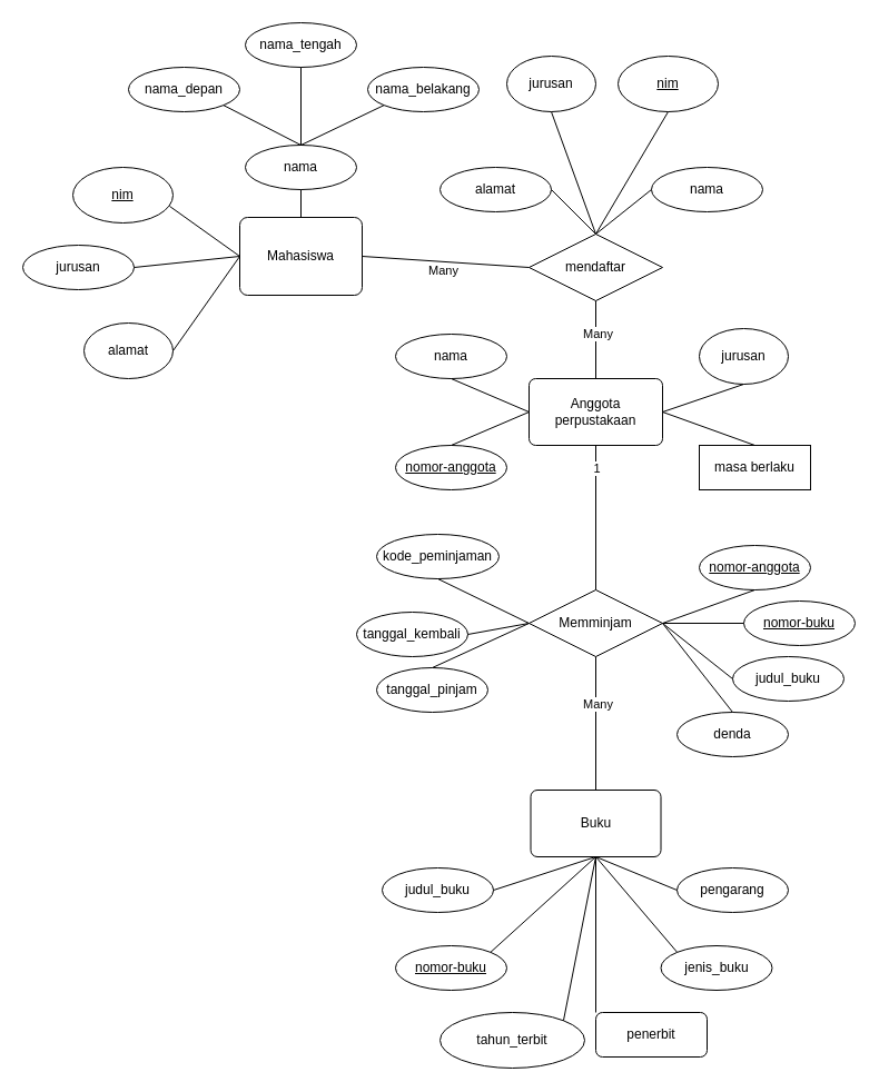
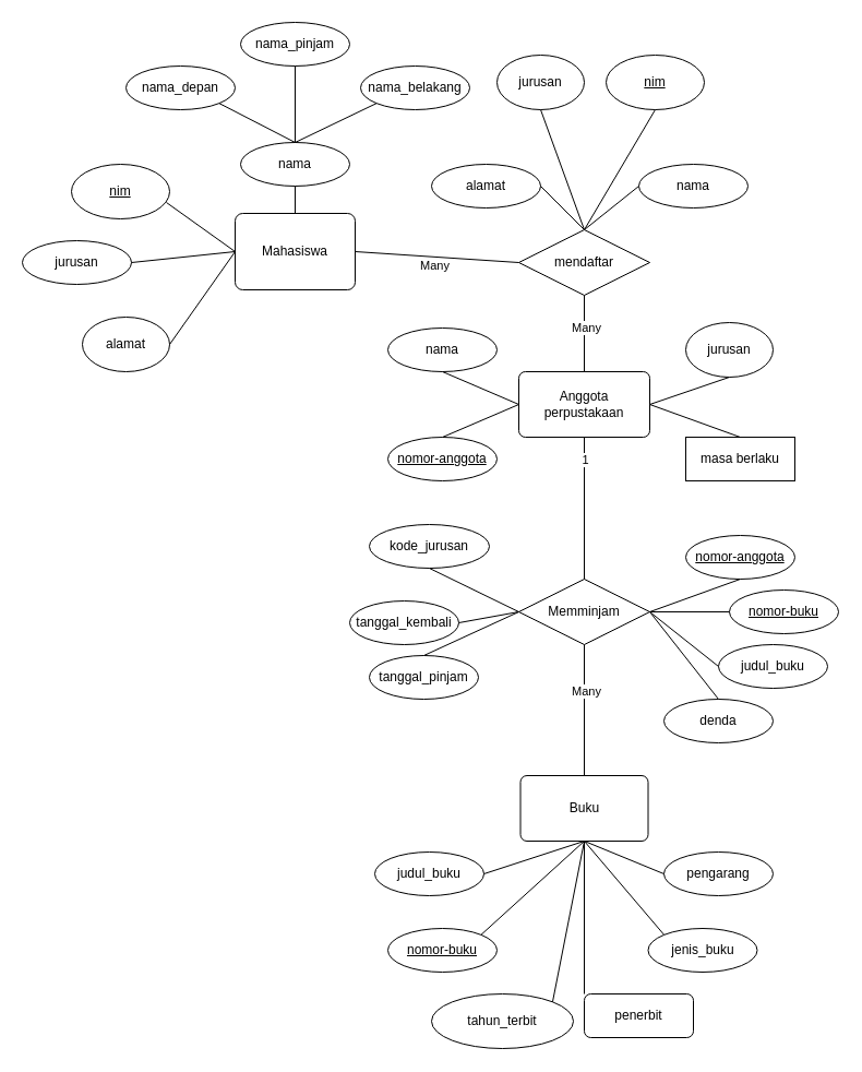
  <mxCell id="0" />
  <mxCell id="1" parent="0" />
  <mxCell id="2" value="alamat" style="ellipse;whiteSpace=wrap;html=1;align=center;" vertex="1" parent="1"><mxGeometry x="75" y="290" width="80" height="50" as="geometry" /></mxCell>
  <mxCell id="3" value="nama_depan" style="ellipse;whiteSpace=wrap;html=1;align=center;" vertex="1" parent="1"><mxGeometry x="115" y="60" width="100" height="40" as="geometry" /></mxCell>
  <mxCell id="4" value="nim" style="ellipse;whiteSpace=wrap;html=1;align=center;fontStyle=4;" vertex="1" parent="1"><mxGeometry x="65" y="150" width="90" height="50" as="geometry" /></mxCell>
- <mxCell id="5" value="nama_tengah" style="ellipse;whiteSpace=wrap;html=1;align=center;" vertex="1" parent="1"><mxGeometry x="220" y="20" width="100" height="40" as="geometry" /></mxCell>
+ <mxCell id="5" value="nama_pinjam" style="ellipse;whiteSpace=wrap;html=1;align=center;" vertex="1" parent="1"><mxGeometry x="220" y="20" width="100" height="40" as="geometry" /></mxCell>
  <mxCell id="6" value="nama_belakang" style="ellipse;whiteSpace=wrap;html=1;align=center;" vertex="1" parent="1"><mxGeometry x="330" y="60" width="100" height="40" as="geometry" /></mxCell>
  <mxCell id="7" value="jurusan" style="ellipse;whiteSpace=wrap;html=1;align=center;" vertex="1" parent="1"><mxGeometry x="20" y="220" width="100" height="40" as="geometry" /></mxCell>
  <mxCell id="8" value="" style="endArrow=none;html=1;rounded=0;entryX=0;entryY=0.5;entryDx=0;entryDy=0;exitX=0.967;exitY=0.7;exitDx=0;exitDy=0;exitPerimeter=0;" edge="1" parent="1" source="4" target="9"><mxGeometry relative="1" as="geometry"><mxPoint x="295" y="360" as="sourcePoint" /><mxPoint x="175" y="200" as="targetPoint" /></mxGeometry></mxCell>
  <mxCell id="9" value="Mahasiswa" style="rounded=1;arcSize=10;whiteSpace=wrap;html=1;align=center;" vertex="1" parent="1"><mxGeometry x="215" y="195" width="110" height="70" as="geometry" /></mxCell>
  <mxCell id="10" value="" style="endArrow=none;html=1;rounded=0;entryX=0;entryY=0.5;entryDx=0;entryDy=0;exitX=1;exitY=0.5;exitDx=0;exitDy=0;" edge="1" parent="1" source="7" target="9"><mxGeometry relative="1" as="geometry"><mxPoint x="127" y="185" as="sourcePoint" /><mxPoint x="235" y="240" as="targetPoint" /></mxGeometry></mxCell>
  <mxCell id="11" value="" style="endArrow=none;html=1;rounded=0;exitX=1;exitY=0.5;exitDx=0;exitDy=0;entryX=0;entryY=0.5;entryDx=0;entryDy=0;" edge="1" parent="1" source="2" target="9"><mxGeometry relative="1" as="geometry"><mxPoint x="135" y="250" as="sourcePoint" /><mxPoint x="235" y="230" as="targetPoint" /></mxGeometry></mxCell>
  <mxCell id="12" value="nama" style="ellipse;whiteSpace=wrap;html=1;align=center;" vertex="1" parent="1"><mxGeometry x="220" y="130" width="100" height="40" as="geometry" /></mxCell>
  <mxCell id="13" value="jurusan" style="ellipse;whiteSpace=wrap;html=1;align=center;" vertex="1" parent="1"><mxGeometry x="455" y="50" width="80" height="50" as="geometry" /></mxCell>
  <mxCell id="14" value="alamat" style="ellipse;whiteSpace=wrap;html=1;align=center;" vertex="1" parent="1"><mxGeometry x="395" y="150" width="100" height="40" as="geometry" /></mxCell>
  <mxCell id="15" value="nama" style="ellipse;whiteSpace=wrap;html=1;align=center;" vertex="1" parent="1"><mxGeometry x="585" y="150" width="100" height="40" as="geometry" /></mxCell>
  <mxCell id="16" value="mendaftar" style="shape=rhombus;perimeter=rhombusPerimeter;whiteSpace=wrap;html=1;align=center;" vertex="1" parent="1"><mxGeometry x="475" y="210" width="120" height="60" as="geometry" /></mxCell>
  <mxCell id="17" value="" style="endArrow=none;html=1;rounded=0;exitX=1;exitY=1;exitDx=0;exitDy=0;entryX=0.5;entryY=0;entryDx=0;entryDy=0;" edge="1" parent="1" source="3" target="12"><mxGeometry relative="1" as="geometry"><mxPoint x="165" y="220" as="sourcePoint" /><mxPoint x="325" y="220" as="targetPoint" /></mxGeometry></mxCell>
  <mxCell id="18" value="" style="endArrow=none;html=1;rounded=0;exitX=0.5;exitY=0;exitDx=0;exitDy=0;entryX=0.5;entryY=1;entryDx=0;entryDy=0;" edge="1" parent="1" source="12" target="5"><mxGeometry relative="1" as="geometry"><mxPoint x="210" y="104" as="sourcePoint" /><mxPoint x="280" y="140" as="targetPoint" /></mxGeometry></mxCell>
  <mxCell id="19" value="" style="endArrow=none;html=1;rounded=0;exitX=0.5;exitY=0;exitDx=0;exitDy=0;entryX=0;entryY=1;entryDx=0;entryDy=0;" edge="1" parent="1" source="12" target="6"><mxGeometry relative="1" as="geometry"><mxPoint x="280" y="140" as="sourcePoint" /><mxPoint x="280" y="70" as="targetPoint" /></mxGeometry></mxCell>
  <mxCell id="20" value="" style="endArrow=none;html=1;rounded=0;entryX=0.5;entryY=0;entryDx=0;entryDy=0;exitX=0.5;exitY=1;exitDx=0;exitDy=0;" edge="1" parent="1" source="12" target="9"><mxGeometry relative="1" as="geometry"><mxPoint x="275" y="180" as="sourcePoint" /><mxPoint x="280" y="70" as="targetPoint" /></mxGeometry></mxCell>
  <mxCell id="21" value="nim" style="ellipse;whiteSpace=wrap;html=1;align=center;fontStyle=4;" vertex="1" parent="1"><mxGeometry x="555" y="50" width="90" height="50" as="geometry" /></mxCell>
  <mxCell id="22" value="" style="endArrow=none;html=1;rounded=0;exitX=1;exitY=0.5;exitDx=0;exitDy=0;entryX=0;entryY=0.5;entryDx=0;entryDy=0;" edge="1" parent="1" source="9" target="16"><mxGeometry relative="1" as="geometry"><mxPoint x="365" y="230" as="sourcePoint" /><mxPoint x="565" y="200" as="targetPoint" /></mxGeometry></mxCell>
  <mxCell id="23" value="Many" style="edgeLabel;html=1;align=center;verticalAlign=middle;resizable=0;points=[];" vertex="1" connectable="0" parent="22"><mxGeometry x="-0.53" y="-2" relative="1" as="geometry"><mxPoint x="38" y="8" as="offset" /></mxGeometry></mxCell>
  <mxCell id="24" value="" style="endArrow=none;html=1;rounded=0;exitX=1;exitY=0.5;exitDx=0;exitDy=0;entryX=0.5;entryY=0;entryDx=0;entryDy=0;" edge="1" parent="1" source="14" target="16"><mxGeometry relative="1" as="geometry"><mxPoint x="335" y="250" as="sourcePoint" /><mxPoint x="485" y="250" as="targetPoint" /></mxGeometry></mxCell>
  <mxCell id="25" value="" style="endArrow=none;html=1;rounded=0;entryX=0.5;entryY=0;entryDx=0;entryDy=0;exitX=0;exitY=0.5;exitDx=0;exitDy=0;" edge="1" parent="1" source="15" target="16"><mxGeometry relative="1" as="geometry"><mxPoint x="555" y="170" as="sourcePoint" /><mxPoint x="545" y="220" as="targetPoint" /></mxGeometry></mxCell>
  <mxCell id="26" value="" style="endArrow=none;html=1;rounded=0;entryX=0.5;entryY=0;entryDx=0;entryDy=0;exitX=0.5;exitY=1;exitDx=0;exitDy=0;" edge="1" parent="1" source="21" target="16"><mxGeometry relative="1" as="geometry"><mxPoint x="585" y="180" as="sourcePoint" /><mxPoint x="545" y="220" as="targetPoint" /></mxGeometry></mxCell>
  <mxCell id="27" value="" style="endArrow=none;html=1;rounded=0;entryX=0.5;entryY=0;entryDx=0;entryDy=0;exitX=0.5;exitY=1;exitDx=0;exitDy=0;" edge="1" parent="1" source="13" target="16"><mxGeometry relative="1" as="geometry"><mxPoint x="610" y="110" as="sourcePoint" /><mxPoint x="545" y="220" as="targetPoint" /></mxGeometry></mxCell>
  <mxCell id="28" value="nomor-anggota" style="ellipse;whiteSpace=wrap;html=1;align=center;fontStyle=4;" vertex="1" parent="1"><mxGeometry x="355" y="400" width="100" height="40" as="geometry" /></mxCell>
  <mxCell id="29" value="nama" style="ellipse;whiteSpace=wrap;html=1;align=center;" vertex="1" parent="1"><mxGeometry x="355" y="300" width="100" height="40" as="geometry" /></mxCell>
  <mxCell id="30" value="jurusan" style="ellipse;whiteSpace=wrap;html=1;align=center;" vertex="1" parent="1"><mxGeometry x="628" y="295" width="80" height="50" as="geometry" /></mxCell>
  <mxCell id="31" value="masa berlaku" style="whiteSpace=wrap;html=1;align=center;rounded=0;" vertex="1" parent="1"><mxGeometry x="628" y="400" width="100" height="40" as="geometry" /></mxCell>
  <mxCell id="32" value="Anggota perpustakaan" style="rounded=1;arcSize=10;whiteSpace=wrap;html=1;align=center;" vertex="1" parent="1"><mxGeometry x="475" y="340" width="120" height="60" as="geometry" /></mxCell>
  <mxCell id="33" value="" style="endArrow=none;html=1;rounded=0;entryX=0.5;entryY=1;entryDx=0;entryDy=0;exitX=0.5;exitY=0;exitDx=0;exitDy=0;" edge="1" parent="1" source="32" target="16"><mxGeometry relative="1" as="geometry"><mxPoint x="278" y="320" as="sourcePoint" /><mxPoint x="438" y="320" as="targetPoint" /></mxGeometry></mxCell>
  <mxCell id="34" value="Many" style="edgeLabel;html=1;align=center;verticalAlign=middle;resizable=0;points=[];" vertex="1" connectable="0" parent="33"><mxGeometry x="0.159" y="-1" relative="1" as="geometry"><mxPoint as="offset" /></mxGeometry></mxCell>
  <mxCell id="35" value="" style="endArrow=none;html=1;rounded=0;entryX=0;entryY=0.5;entryDx=0;entryDy=0;exitX=0.5;exitY=1;exitDx=0;exitDy=0;" edge="1" parent="1" source="29" target="32"><mxGeometry relative="1" as="geometry"><mxPoint x="408" y="350" as="sourcePoint" /><mxPoint x="498" y="310" as="targetPoint" /></mxGeometry></mxCell>
  <mxCell id="36" value="" style="endArrow=none;html=1;rounded=0;entryX=0;entryY=0.5;entryDx=0;entryDy=0;exitX=0.5;exitY=0;exitDx=0;exitDy=0;" edge="1" parent="1" source="28" target="32"><mxGeometry relative="1" as="geometry"><mxPoint x="415" y="350" as="sourcePoint" /><mxPoint x="485" y="380" as="targetPoint" /></mxGeometry></mxCell>
  <mxCell id="37" value="" style="endArrow=none;html=1;rounded=0;exitX=1;exitY=0.5;exitDx=0;exitDy=0;entryX=0.5;entryY=1;entryDx=0;entryDy=0;" edge="1" parent="1" source="32" target="30"><mxGeometry relative="1" as="geometry"><mxPoint x="488" y="290" as="sourcePoint" /><mxPoint x="648" y="290" as="targetPoint" /></mxGeometry></mxCell>
  <mxCell id="38" value="" style="endArrow=none;html=1;rounded=0;exitX=1;exitY=0.5;exitDx=0;exitDy=0;entryX=0.5;entryY=0;entryDx=0;entryDy=0;" edge="1" parent="1" source="32" target="31"><mxGeometry relative="1" as="geometry"><mxPoint x="605" y="380" as="sourcePoint" /><mxPoint x="678" y="355" as="targetPoint" /></mxGeometry></mxCell>
  <mxCell id="39" value="Memminjam" style="shape=rhombus;perimeter=rhombusPerimeter;whiteSpace=wrap;html=1;align=center;" vertex="1" parent="1"><mxGeometry x="475" y="530" width="120" height="60" as="geometry" /></mxCell>
  <mxCell id="40" value="tanggal_pinjam" style="ellipse;whiteSpace=wrap;html=1;align=center;" vertex="1" parent="1"><mxGeometry x="338" y="600" width="100" height="40" as="geometry" /></mxCell>
  <mxCell id="41" value="denda" style="ellipse;whiteSpace=wrap;html=1;align=center;" vertex="1" parent="1"><mxGeometry x="608" y="640" width="100" height="40" as="geometry" /></mxCell>
  <mxCell id="42" value="tanggal_kembali" style="ellipse;whiteSpace=wrap;html=1;align=center;" vertex="1" parent="1"><mxGeometry x="320" y="550" width="100" height="40" as="geometry" /></mxCell>
- <mxCell id="43" value="kode_peminjaman" style="ellipse;whiteSpace=wrap;html=1;align=center;" vertex="1" parent="1"><mxGeometry x="338" y="480" width="110" height="40" as="geometry" /></mxCell>
+ <mxCell id="43" value="kode_jurusan" style="ellipse;whiteSpace=wrap;html=1;align=center;" vertex="1" parent="1"><mxGeometry x="338" y="480" width="110" height="40" as="geometry" /></mxCell>
  <mxCell id="44" value="nomor-anggota" style="ellipse;whiteSpace=wrap;html=1;align=center;fontStyle=4;" vertex="1" parent="1"><mxGeometry x="628" y="490" width="100" height="40" as="geometry" /></mxCell>
  <mxCell id="45" value="nomor-buku" style="ellipse;whiteSpace=wrap;html=1;align=center;fontStyle=4;" vertex="1" parent="1"><mxGeometry x="668" y="540" width="100" height="40" as="geometry" /></mxCell>
  <mxCell id="46" value="judul_buku" style="ellipse;whiteSpace=wrap;html=1;align=center;" vertex="1" parent="1"><mxGeometry x="658" y="590" width="100" height="40" as="geometry" /></mxCell>
  <mxCell id="47" value="" style="endArrow=none;html=1;rounded=0;exitX=0.5;exitY=1;exitDx=0;exitDy=0;entryX=0.5;entryY=0;entryDx=0;entryDy=0;" edge="1" parent="1" source="32" target="39"><mxGeometry relative="1" as="geometry"><mxPoint x="528" y="550" as="sourcePoint" /><mxPoint x="688" y="550" as="targetPoint" /></mxGeometry></mxCell>
  <mxCell id="48" value="1" style="edgeLabel;html=1;align=center;verticalAlign=middle;resizable=0;points=[];" vertex="1" connectable="0" parent="47"><mxGeometry x="-0.164" y="-1" relative="1" as="geometry"><mxPoint x="1" y="-34" as="offset" /></mxGeometry></mxCell>
  <mxCell id="49" value="" style="endArrow=none;html=1;rounded=0;exitX=0.5;exitY=1;exitDx=0;exitDy=0;entryX=1;entryY=0.5;entryDx=0;entryDy=0;" edge="1" parent="1" source="44" target="39"><mxGeometry relative="1" as="geometry"><mxPoint x="545" y="410" as="sourcePoint" /><mxPoint x="545" y="540" as="targetPoint" /></mxGeometry></mxCell>
  <mxCell id="50" value="" style="endArrow=none;html=1;rounded=0;exitX=0;exitY=0.5;exitDx=0;exitDy=0;entryX=1;entryY=0.5;entryDx=0;entryDy=0;" edge="1" parent="1" source="45" target="39"><mxGeometry relative="1" as="geometry"><mxPoint x="638" y="530" as="sourcePoint" /><mxPoint x="605" y="570" as="targetPoint" /></mxGeometry></mxCell>
  <mxCell id="51" value="" style="endArrow=none;html=1;rounded=0;exitX=0;exitY=0.5;exitDx=0;exitDy=0;entryX=1;entryY=0.5;entryDx=0;entryDy=0;" edge="1" parent="1" source="46" target="39"><mxGeometry relative="1" as="geometry"><mxPoint x="678" y="570" as="sourcePoint" /><mxPoint x="605" y="570" as="targetPoint" /></mxGeometry></mxCell>
  <mxCell id="52" value="" style="endArrow=none;html=1;rounded=0;exitX=0.5;exitY=0;exitDx=0;exitDy=0;entryX=1;entryY=0.5;entryDx=0;entryDy=0;" edge="1" parent="1" source="41" target="39"><mxGeometry relative="1" as="geometry"><mxPoint x="668" y="620" as="sourcePoint" /><mxPoint x="605" y="570" as="targetPoint" /></mxGeometry></mxCell>
  <mxCell id="53" value="" style="endArrow=none;html=1;rounded=0;exitX=0.5;exitY=1;exitDx=0;exitDy=0;entryX=0;entryY=0.5;entryDx=0;entryDy=0;" edge="1" parent="1" source="43" target="39"><mxGeometry relative="1" as="geometry"><mxPoint x="545" y="410" as="sourcePoint" /><mxPoint x="545" y="540" as="targetPoint" /></mxGeometry></mxCell>
  <mxCell id="54" value="" style="endArrow=none;html=1;rounded=0;exitX=1;exitY=0.5;exitDx=0;exitDy=0;entryX=0;entryY=0.5;entryDx=0;entryDy=0;" edge="1" parent="1" source="42" target="39"><mxGeometry relative="1" as="geometry"><mxPoint x="448" y="530" as="sourcePoint" /><mxPoint x="485" y="570" as="targetPoint" /></mxGeometry></mxCell>
  <mxCell id="55" value="" style="endArrow=none;html=1;rounded=0;exitX=0.5;exitY=0;exitDx=0;exitDy=0;entryX=0;entryY=0.5;entryDx=0;entryDy=0;" edge="1" parent="1" source="40" target="39"><mxGeometry relative="1" as="geometry"><mxPoint x="430" y="580" as="sourcePoint" /><mxPoint x="485" y="570" as="targetPoint" /></mxGeometry></mxCell>
  <mxCell id="56" value="Buku" style="rounded=1;arcSize=10;whiteSpace=wrap;html=1;align=center;" vertex="1" parent="1"><mxGeometry x="476.5" y="710" width="117" height="60" as="geometry" /></mxCell>
  <mxCell id="57" value="judul_buku" style="ellipse;whiteSpace=wrap;html=1;align=center;" vertex="1" parent="1"><mxGeometry x="343" y="780" width="100" height="40" as="geometry" /></mxCell>
  <mxCell id="58" value="nomor-buku" style="ellipse;whiteSpace=wrap;html=1;align=center;fontStyle=4;" vertex="1" parent="1"><mxGeometry x="355" y="850" width="100" height="40" as="geometry" /></mxCell>
  <mxCell id="59" value="tahun_terbit" style="ellipse;whiteSpace=wrap;html=1;align=center;" vertex="1" parent="1"><mxGeometry x="395" y="910" width="130" height="50" as="geometry" /></mxCell>
  <mxCell id="60" value="pengarang" style="ellipse;whiteSpace=wrap;html=1;align=center;" vertex="1" parent="1"><mxGeometry x="608" y="780" width="100" height="40" as="geometry" /></mxCell>
  <mxCell id="61" value="jenis_buku" style="ellipse;whiteSpace=wrap;html=1;align=center;" vertex="1" parent="1"><mxGeometry x="593.5" y="850" width="100" height="40" as="geometry" /></mxCell>
  <mxCell id="62" value="penerbit" style="whiteSpace=wrap;html=1;align=center;rounded=1;" vertex="1" parent="1"><mxGeometry x="535" y="910" width="100" height="40" as="geometry" /></mxCell>
  <mxCell id="63" value="" style="endArrow=none;html=1;rounded=0;exitX=1;exitY=0.5;exitDx=0;exitDy=0;entryX=0.5;entryY=1;entryDx=0;entryDy=0;" edge="1" parent="1" source="57" target="56"><mxGeometry relative="1" as="geometry"><mxPoint x="368" y="770" as="sourcePoint" /><mxPoint x="538" y="780" as="targetPoint" /></mxGeometry></mxCell>
  <mxCell id="64" value="" style="endArrow=none;html=1;rounded=0;exitX=1;exitY=0;exitDx=0;exitDy=0;entryX=0.5;entryY=1;entryDx=0;entryDy=0;" edge="1" parent="1" source="58" target="56"><mxGeometry relative="1" as="geometry"><mxPoint x="453" y="810" as="sourcePoint" /><mxPoint x="545" y="780" as="targetPoint" /></mxGeometry></mxCell>
  <mxCell id="65" value="" style="endArrow=none;html=1;rounded=0;exitX=1;exitY=0;exitDx=0;exitDy=0;entryX=0.5;entryY=1;entryDx=0;entryDy=0;" edge="1" parent="1" source="59" target="56"><mxGeometry relative="1" as="geometry"><mxPoint x="450" y="866" as="sourcePoint" /><mxPoint x="545" y="780" as="targetPoint" /></mxGeometry></mxCell>
  <mxCell id="66" value="" style="endArrow=none;html=1;rounded=0;exitX=0;exitY=0;exitDx=0;exitDy=0;entryX=0.5;entryY=1;entryDx=0;entryDy=0;" edge="1" parent="1" source="62" target="56"><mxGeometry relative="1" as="geometry"><mxPoint x="490" y="926" as="sourcePoint" /><mxPoint x="545" y="780" as="targetPoint" /></mxGeometry></mxCell>
  <mxCell id="67" value="" style="endArrow=none;html=1;rounded=0;exitX=0;exitY=0;exitDx=0;exitDy=0;entryX=0.5;entryY=1;entryDx=0;entryDy=0;" edge="1" parent="1" source="61" target="56"><mxGeometry relative="1" as="geometry"><mxPoint x="560" y="926" as="sourcePoint" /><mxPoint x="535" y="770" as="targetPoint" /></mxGeometry></mxCell>
  <mxCell id="68" value="" style="endArrow=none;html=1;rounded=0;exitX=0;exitY=0.5;exitDx=0;exitDy=0;entryX=0.5;entryY=1;entryDx=0;entryDy=0;" edge="1" parent="1" source="60" target="56"><mxGeometry relative="1" as="geometry"><mxPoint x="618" y="866" as="sourcePoint" /><mxPoint x="545" y="780" as="targetPoint" /></mxGeometry></mxCell>
  <mxCell id="69" value="" style="endArrow=none;html=1;rounded=0;exitX=0.5;exitY=1;exitDx=0;exitDy=0;entryX=0.5;entryY=0;entryDx=0;entryDy=0;" edge="1" parent="1" source="39" target="56"><mxGeometry relative="1" as="geometry"><mxPoint x="418" y="730" as="sourcePoint" /><mxPoint x="578" y="730" as="targetPoint" /></mxGeometry></mxCell>
  <mxCell id="70" value="Many" style="edgeLabel;html=1;align=center;verticalAlign=middle;resizable=0;points=[];" vertex="1" connectable="0" parent="69"><mxGeometry x="-0.295" y="1" relative="1" as="geometry"><mxPoint as="offset" /></mxGeometry></mxCell>
